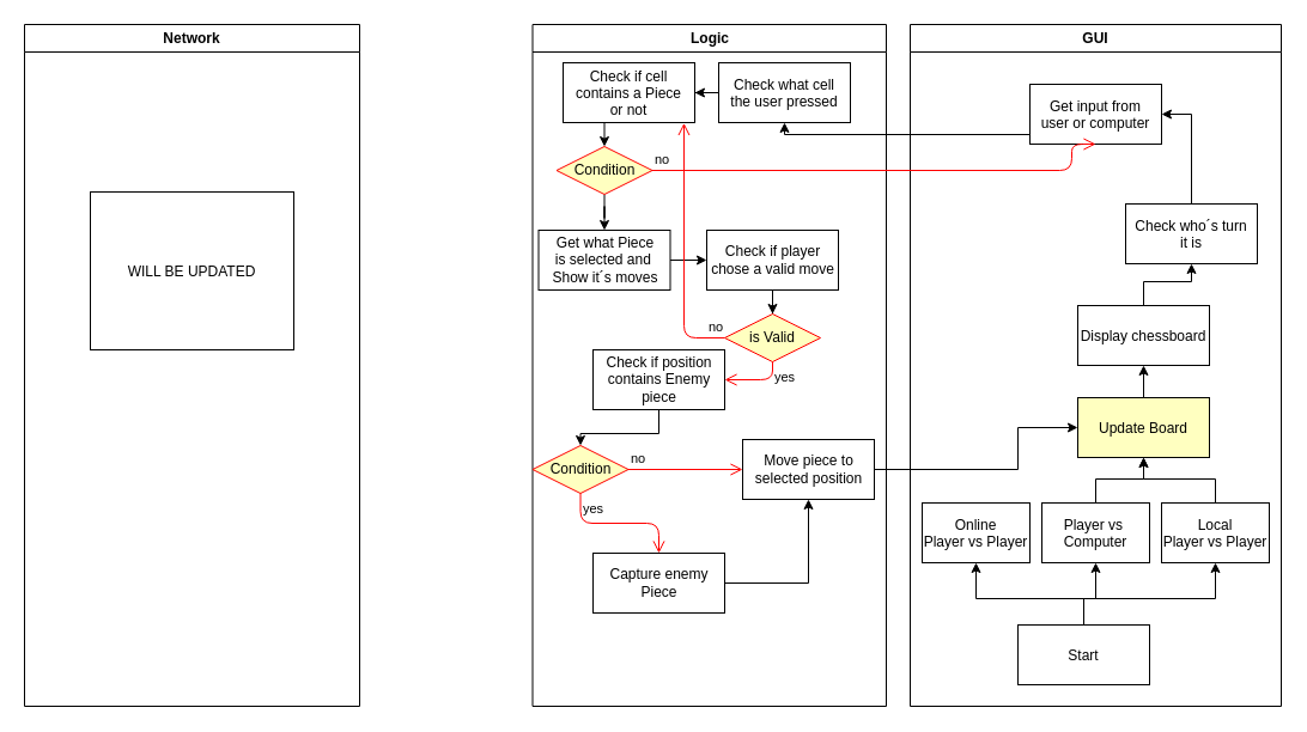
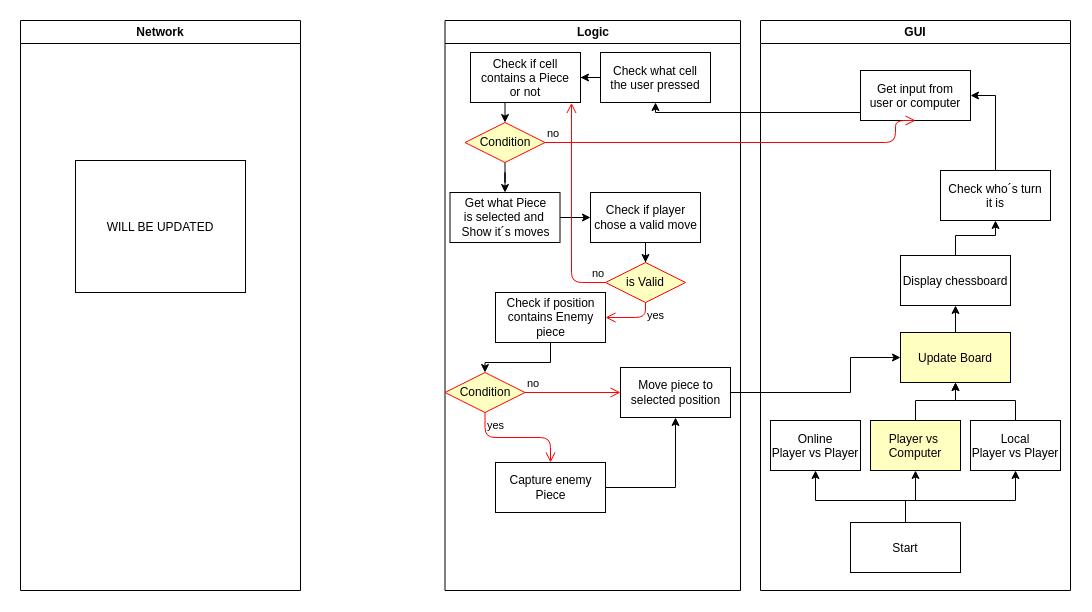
  <mxCell id="0" />
  <mxCell id="1" parent="0" />
  <mxCell id="2" value="Network" style="swimlane;whiteSpace=wrap;startSize=23;" parent="1" vertex="1"><mxGeometry x="20" y="20" width="280" height="570" as="geometry" /></mxCell>
  <mxCell id="3" value="WILL BE UPDATED" style="" parent="2" vertex="1"><mxGeometry x="55" y="140" width="170" height="132" as="geometry" /></mxCell>
  <mxCell id="4" value="Logic" style="swimlane;whiteSpace=wrap;startSize=23;" parent="1" vertex="1"><mxGeometry x="444.5" y="20" width="295.5" height="570" as="geometry" /></mxCell>
  <mxCell id="5" value="" style="edgeStyle=orthogonalEdgeStyle;rounded=0;orthogonalLoop=1;jettySize=auto;html=1;" edge="1" parent="4" source="6" target="8"><mxGeometry relative="1" as="geometry" /></mxCell>
  <mxCell id="6" value="Check what cell&#10;the user pressed" style="" vertex="1" parent="4"><mxGeometry x="155.5" y="32" width="110" height="50" as="geometry" /></mxCell>
  <mxCell id="7" style="edgeStyle=orthogonalEdgeStyle;rounded=0;orthogonalLoop=1;jettySize=auto;html=1;exitX=0.5;exitY=1;exitDx=0;exitDy=0;entryX=0.5;entryY=0;entryDx=0;entryDy=0;" edge="1" parent="4" source="8" target="10"><mxGeometry relative="1" as="geometry" /></mxCell>
  <mxCell id="8" value="Check if cell&#10;contains a Piece&#10;or not" style="" vertex="1" parent="4"><mxGeometry x="25.5" y="32" width="110" height="50" as="geometry" /></mxCell>
  <mxCell id="9" value="" style="edgeStyle=orthogonalEdgeStyle;rounded=0;orthogonalLoop=1;jettySize=auto;html=1;entryX=0.5;entryY=0;entryDx=0;entryDy=0;" edge="1" parent="4" source="10" target="12"><mxGeometry relative="1" as="geometry"><mxPoint x="100" y="222" as="targetPoint" /><Array as="points" /></mxGeometry></mxCell>
  <mxCell id="10" value="Condition" style="rhombus;whiteSpace=wrap;html=1;fillColor=#ffffc0;strokeColor=#ff0000;" vertex="1" parent="4"><mxGeometry x="20" y="102" width="80" height="40" as="geometry" /></mxCell>
  <mxCell id="11" value="" style="edgeStyle=orthogonalEdgeStyle;rounded=0;orthogonalLoop=1;jettySize=auto;html=1;" edge="1" parent="4" source="12" target="14"><mxGeometry relative="1" as="geometry" /></mxCell>
  <mxCell id="12" value="Get what Piece&lt;br&gt;is selected and&amp;nbsp;&lt;br&gt;Show it´s moves" style="html=1;" vertex="1" parent="4"><mxGeometry x="5" y="172" width="110" height="50" as="geometry" /></mxCell>
  <mxCell id="13" value="" style="edgeStyle=orthogonalEdgeStyle;rounded=0;orthogonalLoop=1;jettySize=auto;html=1;" edge="1" parent="4" source="14" target="15"><mxGeometry relative="1" as="geometry"><mxPoint x="201.224" y="310" as="targetPoint" /></mxGeometry></mxCell>
  <mxCell id="14" value="Check if player&lt;br&gt;chose a valid move&lt;br&gt;" style="html=1;" vertex="1" parent="4"><mxGeometry x="145.5" y="172" width="110" height="50" as="geometry" /></mxCell>
  <mxCell id="15" value="is Valid" style="rhombus;whiteSpace=wrap;html=1;fillColor=#ffffc0;strokeColor=#ff0000;" vertex="1" parent="4"><mxGeometry x="160.5" y="242" width="80" height="40" as="geometry" /></mxCell>
  <mxCell id="16" value="no" style="edgeStyle=orthogonalEdgeStyle;html=1;align=left;verticalAlign=bottom;endArrow=open;endSize=8;strokeColor=#ff0000;entryX=0.918;entryY=1.008;entryDx=0;entryDy=0;entryPerimeter=0;" edge="1" source="15" parent="4" target="8"><mxGeometry x="-0.859" relative="1" as="geometry"><mxPoint x="125.5" y="132" as="targetPoint" /><mxPoint as="offset" /></mxGeometry></mxCell>
  <mxCell id="17" value="yes" style="edgeStyle=orthogonalEdgeStyle;html=1;align=left;verticalAlign=top;endArrow=open;endSize=8;strokeColor=#ff0000;entryX=1;entryY=0.5;entryDx=0;entryDy=0;" edge="1" source="15" parent="4" target="19"><mxGeometry x="-1" relative="1" as="geometry"><mxPoint x="165.5" y="332" as="targetPoint" /></mxGeometry></mxCell>
  <mxCell id="18" value="" style="edgeStyle=orthogonalEdgeStyle;rounded=0;orthogonalLoop=1;jettySize=auto;html=1;" edge="1" parent="4" source="19" target="22"><mxGeometry relative="1" as="geometry" /></mxCell>
  <mxCell id="19" value="Check if position&lt;br&gt;contains Enemy&lt;br&gt;piece" style="html=1;" vertex="1" parent="4"><mxGeometry x="50.5" y="272" width="110" height="50" as="geometry" /></mxCell>
  <mxCell id="20" style="edgeStyle=orthogonalEdgeStyle;rounded=0;orthogonalLoop=1;jettySize=auto;html=1;entryX=0.5;entryY=1;entryDx=0;entryDy=0;" edge="1" parent="4" source="21" target="24"><mxGeometry relative="1" as="geometry" /></mxCell>
  <mxCell id="21" value="Capture enemy&lt;br&gt;Piece" style="html=1;" vertex="1" parent="4"><mxGeometry x="50.5" y="442" width="110" height="50" as="geometry" /></mxCell>
  <mxCell id="22" value="Condition" style="rhombus;whiteSpace=wrap;html=1;fillColor=#ffffc0;strokeColor=#ff0000;" vertex="1" parent="4"><mxGeometry y="352" width="80" height="40" as="geometry" /></mxCell>
  <mxCell id="23" value="yes" style="edgeStyle=orthogonalEdgeStyle;html=1;align=left;verticalAlign=top;endArrow=open;endSize=8;strokeColor=#ff0000;entryX=0.5;entryY=0;entryDx=0;entryDy=0;" edge="1" source="22" parent="4" target="21"><mxGeometry x="-1" relative="1" as="geometry"><mxPoint x="85.5" y="422" as="targetPoint" /></mxGeometry></mxCell>
  <mxCell id="24" value="Move piece to&lt;br&gt;selected position" style="html=1;" vertex="1" parent="4"><mxGeometry x="175.5" y="347" width="110" height="50" as="geometry" /></mxCell>
  <mxCell id="25" value="no" style="edgeStyle=orthogonalEdgeStyle;html=1;align=left;verticalAlign=bottom;endArrow=open;endSize=8;strokeColor=#ff0000;entryX=0;entryY=0.5;entryDx=0;entryDy=0;" edge="1" source="22" parent="4" target="24"><mxGeometry x="-1" relative="1" as="geometry"><mxPoint x="145.5" y="372" as="targetPoint" /></mxGeometry></mxCell>
  <mxCell id="26" value="GUI" style="swimlane;whiteSpace=wrap;startSize=23;" parent="1" vertex="1"><mxGeometry x="760" y="20" width="310" height="570" as="geometry" /></mxCell>
  <mxCell id="27" value="" style="edgeStyle=orthogonalEdgeStyle;rounded=0;orthogonalLoop=1;jettySize=auto;html=1;" edge="1" parent="26" source="30" target="35"><mxGeometry relative="1" as="geometry"><Array as="points"><mxPoint x="145" y="480" /><mxPoint x="155" y="480" /></Array></mxGeometry></mxCell>
  <mxCell id="28" value="" style="edgeStyle=orthogonalEdgeStyle;rounded=0;orthogonalLoop=1;jettySize=auto;html=1;entryX=0.5;entryY=1;entryDx=0;entryDy=0;" edge="1" parent="26" source="30" target="36"><mxGeometry relative="1" as="geometry"><Array as="points"><mxPoint x="145" y="480" /><mxPoint x="55" y="480" /></Array></mxGeometry></mxCell>
  <mxCell id="29" style="edgeStyle=orthogonalEdgeStyle;rounded=0;orthogonalLoop=1;jettySize=auto;html=1;entryX=0.5;entryY=1;entryDx=0;entryDy=0;" edge="1" parent="26" source="30" target="33"><mxGeometry relative="1" as="geometry"><Array as="points"><mxPoint x="145" y="480" /><mxPoint x="255" y="480" /></Array></mxGeometry></mxCell>
  <mxCell id="30" value="Start" style="" parent="26" vertex="1"><mxGeometry x="90" y="502" width="110" height="50" as="geometry" /></mxCell>
  <mxCell id="31" value="Get input from&#10;user or computer" style="" vertex="1" parent="26"><mxGeometry x="100" y="50" width="110" height="50" as="geometry" /></mxCell>
  <mxCell id="32" style="edgeStyle=orthogonalEdgeStyle;rounded=0;orthogonalLoop=1;jettySize=auto;html=1;entryX=0.5;entryY=1;entryDx=0;entryDy=0;" edge="1" parent="26" source="33" target="42"><mxGeometry relative="1" as="geometry" /></mxCell>
  <mxCell id="33" value="Local&#10;Player vs Player" style="" vertex="1" parent="26"><mxGeometry x="210" y="400" width="90" height="50" as="geometry" /></mxCell>
  <mxCell id="34" style="edgeStyle=orthogonalEdgeStyle;rounded=0;orthogonalLoop=1;jettySize=auto;html=1;entryX=0.5;entryY=1;entryDx=0;entryDy=0;" edge="1" parent="26" source="35" target="42"><mxGeometry relative="1" as="geometry" /></mxCell>
- <mxCell id="35" value="Player vs &#10;Computer" style="" vertex="1" parent="26"><mxGeometry x="110" y="400" width="90" height="50" as="geometry" /></mxCell>
+ <mxCell id="35" value="Player vs &#10;Computer" style="fillColor=#ffffc0;" vertex="1" parent="26"><mxGeometry x="110" y="400" width="90" height="50" as="geometry" /></mxCell>
  <mxCell id="36" value="Online&#10;Player vs Player" style="" vertex="1" parent="26"><mxGeometry x="10" y="400" width="90" height="50" as="geometry" /></mxCell>
  <mxCell id="37" value="Display chessboard" style="" vertex="1" parent="26"><mxGeometry x="140" y="235" width="110" height="50" as="geometry" /></mxCell>
  <mxCell id="38" style="edgeStyle=orthogonalEdgeStyle;rounded=0;orthogonalLoop=1;jettySize=auto;html=1;entryX=1;entryY=0.5;entryDx=0;entryDy=0;" edge="1" parent="26" source="39" target="31"><mxGeometry relative="1" as="geometry" /></mxCell>
  <mxCell id="39" value="Check who´s turn&#10;it is" style="" vertex="1" parent="26"><mxGeometry x="180" y="150" width="110" height="50" as="geometry" /></mxCell>
  <mxCell id="40" style="edgeStyle=orthogonalEdgeStyle;rounded=0;orthogonalLoop=1;jettySize=auto;html=1;exitX=0.5;exitY=0;exitDx=0;exitDy=0;entryX=0.5;entryY=1;entryDx=0;entryDy=0;" edge="1" parent="26" source="37" target="39"><mxGeometry relative="1" as="geometry"><mxPoint x="895" y="399.857" as="sourcePoint" /><mxPoint x="895" y="290.143" as="targetPoint" /></mxGeometry></mxCell>
  <mxCell id="41" style="edgeStyle=orthogonalEdgeStyle;rounded=0;orthogonalLoop=1;jettySize=auto;html=1;entryX=0.5;entryY=1;entryDx=0;entryDy=0;" edge="1" parent="26" source="42" target="37"><mxGeometry relative="1" as="geometry" /></mxCell>
  <mxCell id="42" value="Update Board" style="fillColor=#ffffc0;" vertex="1" parent="26"><mxGeometry x="140" y="312" width="110" height="50" as="geometry" /></mxCell>
  <mxCell id="43" value="" style="edgeStyle=orthogonalEdgeStyle;rounded=0;orthogonalLoop=1;jettySize=auto;html=1;" edge="1" parent="1" source="31" target="6"><mxGeometry relative="1" as="geometry"><Array as="points"><mxPoint x="895" y="112" /><mxPoint x="655" y="112" /></Array></mxGeometry></mxCell>
  <mxCell id="44" value="no" style="edgeStyle=orthogonalEdgeStyle;html=1;align=left;verticalAlign=bottom;endArrow=open;endSize=8;strokeColor=#ff0000;entryX=0.5;entryY=1;entryDx=0;entryDy=0;" edge="1" source="10" parent="1" target="31"><mxGeometry x="-1" relative="1" as="geometry"><mxPoint x="870" y="142" as="targetPoint" /><Array as="points"><mxPoint x="895" y="142" /></Array></mxGeometry></mxCell>
  <mxCell id="45" style="edgeStyle=orthogonalEdgeStyle;rounded=0;orthogonalLoop=1;jettySize=auto;html=1;entryX=0;entryY=0.5;entryDx=0;entryDy=0;" edge="1" parent="1" source="24" target="42"><mxGeometry relative="1" as="geometry"><Array as="points"><mxPoint x="850" y="392" /><mxPoint x="850" y="357" /></Array></mxGeometry></mxCell>
